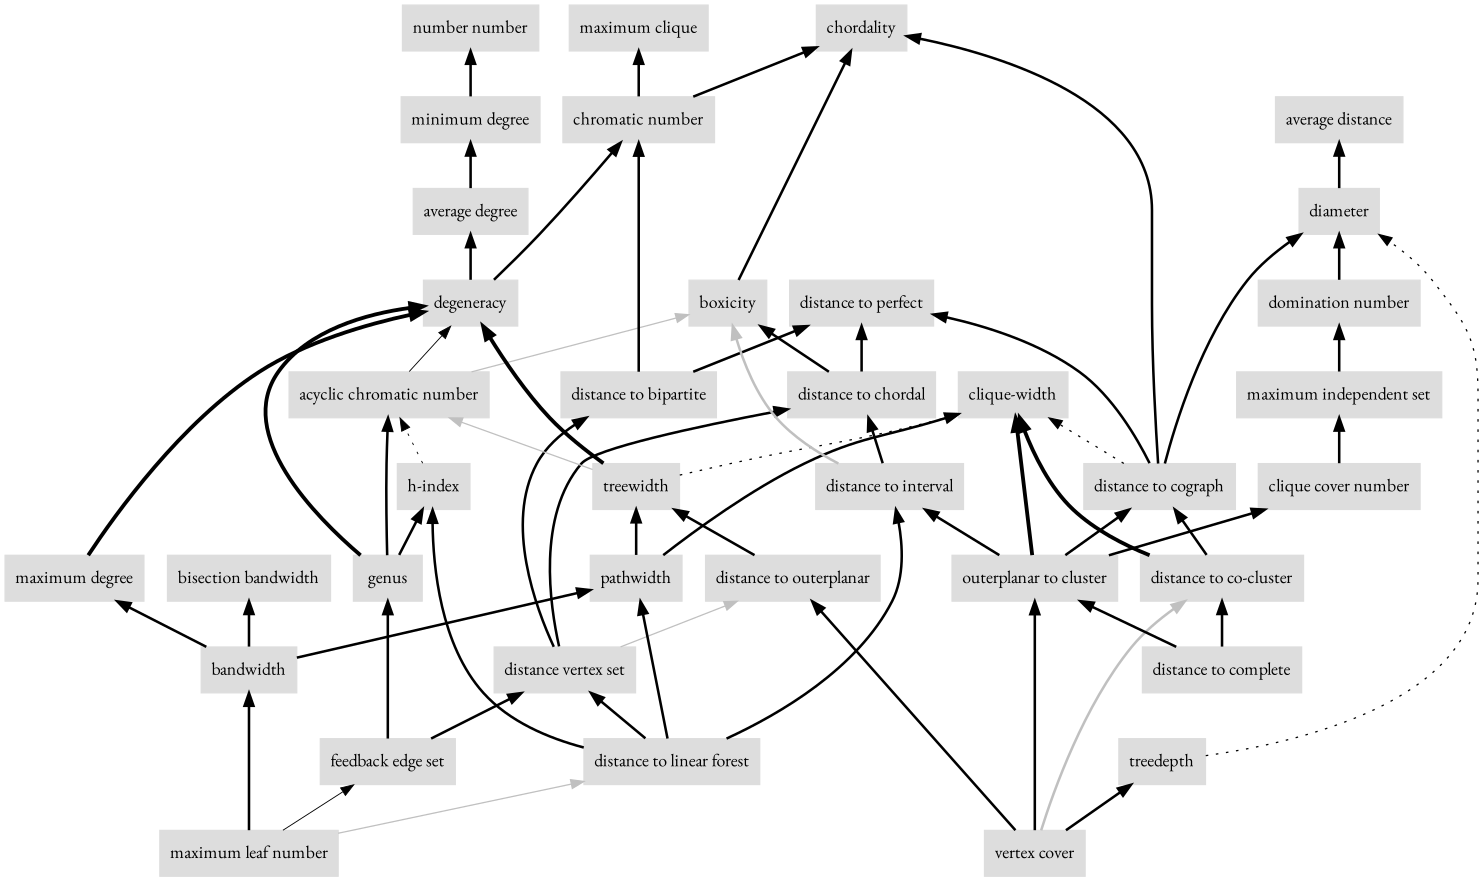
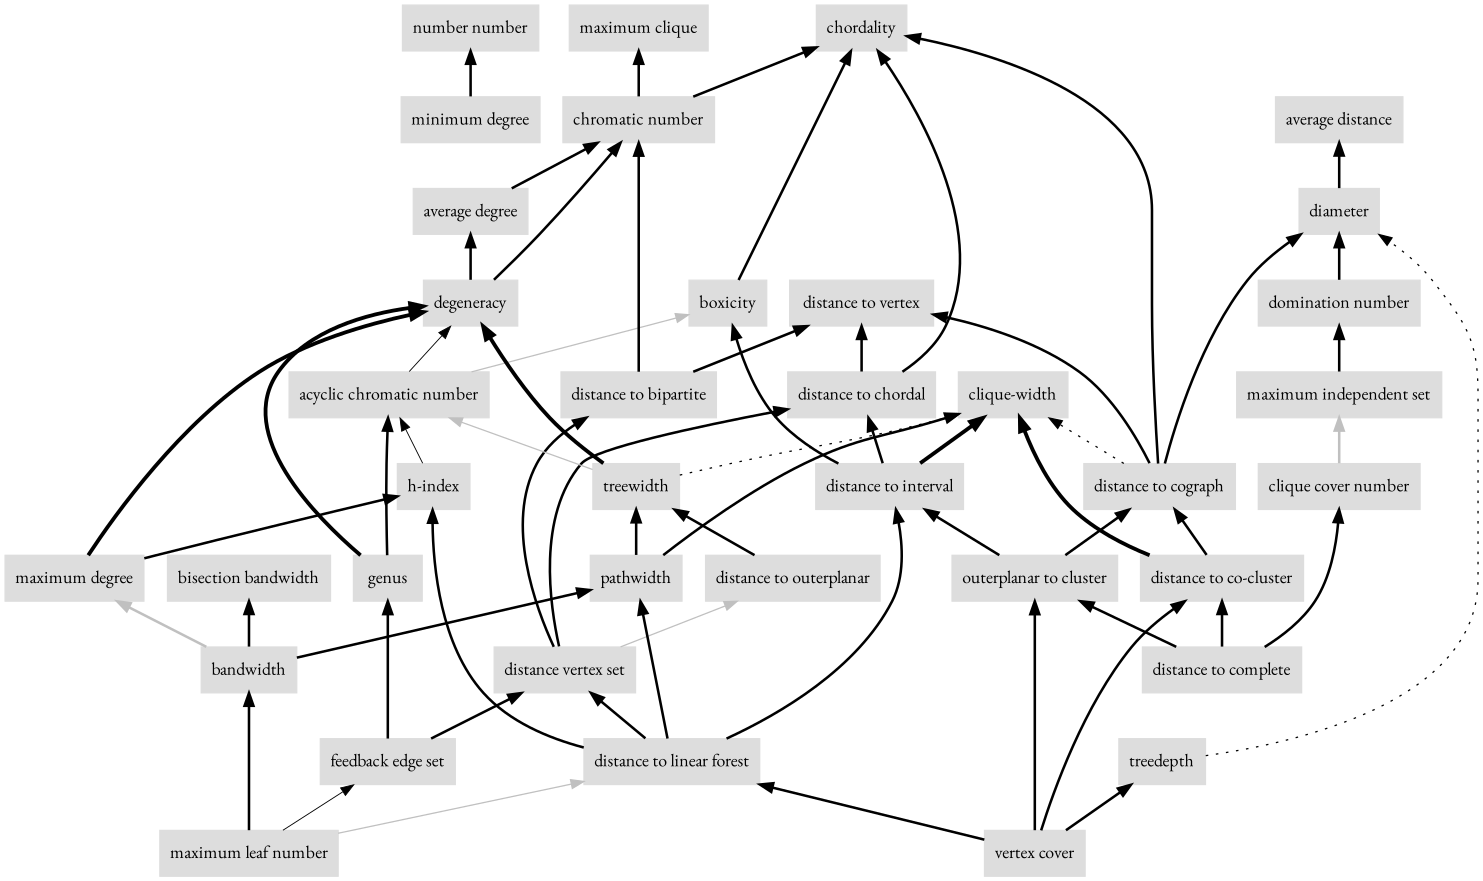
  digraph {
    fontname="EB Garamond"
    rankdir=BT
    node [color="#dddddd" fontname="EB Garamond" shape=box style=filled]
    edge [decorate=true fontname="EB Garamond" lblstyle="above, sloped" penwidth=2.0 weight=100]
    n1 [label="feedback edge set"]
    n2 [label=genus]
    n3 [label="distance vertex set"]
    n4 [label="acyclic chromatic number"]
    n5 [label=degeneracy]
    n6 [label="distance to chordal"]
    n7 [label="distance to bipartite"]
    n8 [label="distance to outerplanar"]
    n9 [label=boxicity]
    n10 [label="chromatic number"]
    n11 [label="average degree"]
    n12 [label=treedepth]
    n13 [label=diameter]
    n14 [label="average distance"]
    n15 [label=pathwidth]
    n16 [label="clique-width"]
    n17 [label=treewidth]
    n18 [label="maximum independent set"]
    n19 [label="domination number"]
    n20 [label="minimum degree"]
    n21 [label="number number"]
    n22 [label=chordality]
-   n23 [label="distance to perfect"]
+   n23 [label="distance to vertex"]
    n24 [label="maximum clique"]
    n25 [label="clique cover number"]
    n26 [label="h-index"]
    n27 [label="distance to cograph"]
    n28 [label="bisection bandwidth"]
    n29 [label="distance to co-cluster"]
    n30 [label="vertex cover"]
    n31 [label="outerplanar to cluster"]
    n32 [label="distance to linear forest"]
    n33 [label="distance to interval"]
    n34 [label=bandwidth]
    n35 [label="maximum degree"]
    n36 [label="distance to complete"]
    n37 [label="maximum leaf number"]
    n1 -> n2
    n1 -> n3
    n2 -> n4
    n2 -> n5 [penwidth=3.0]
    n3 -> n6
    n3 -> n7
    n3 -> n8 [color=gray weight=1 penwidth=""]
    n4 -> n5 [penwidth=0.7 weight=20]
    n4 -> n9 [color=gray weight=1 penwidth=""]
    n5 -> n10
    n5 -> n11
-   n6 -> n9
+   n6 -> n22
    n6 -> n23
    n7 -> n10
    n7 -> n23
    n8 -> n17
    n9 -> n22
    n10 -> n22
    n10 -> n24
-   n11 -> n20
+   n11 -> n10
    n12 -> n13 [penwidth=1.0 style=dotted weight=1]
    n13 -> n14
    n15 -> n16
    n15 -> n17
    n17 -> n4 [color=gray weight=1 penwidth=""]
    n17 -> n5 [penwidth=3.0]
    n17 -> n16 [penwidth=1.0 style=dotted weight=1]
    n18 -> n19
    n19 -> n13
    n20 -> n21
-   n25 -> n18
-   n26 -> n4 [penwidth=0.7 weight=20 style=dotted]
+   n25 -> n18 [color=gray]
+   n26 -> n4 [penwidth=0.7 weight=20]
    n27 -> n13
    n27 -> n16 [penwidth=1.0 style=dotted weight=1]
    n27 -> n22
    n27 -> n23
    n29 -> n16 [penwidth=3.0]
    n29 -> n27
    n30 -> n12
-   n30 -> n29 [color=gray]
+   n30 -> n29
    n30 -> n31
-   n30 -> n8
-   n31 -> n16 [penwidth=3.0]
+   n30 -> n32
+   n33 -> n16 [penwidth=3.0]
    n31 -> n27
    n31 -> n33
    n32 -> n3
    n32 -> n15
    n32 -> n26
    n32 -> n33
    n33 -> n6
-   n33 -> n9 [color=gray]
+   n33 -> n9
    n34 -> n15
    n34 -> n28
-   n34 -> n35
+   n34 -> n35 [color=gray]
    n35 -> n5 [penwidth=3.0]
-   n2 -> n26
-   n31 -> n25
+   n35 -> n26
+   n36 -> n25
    n36 -> n29
    n36 -> n31
    n37 -> n1 [penwidth=0.7 weight=20]
    n37 -> n32 [color=gray weight=1 penwidth=""]
    n37 -> n34
  }
